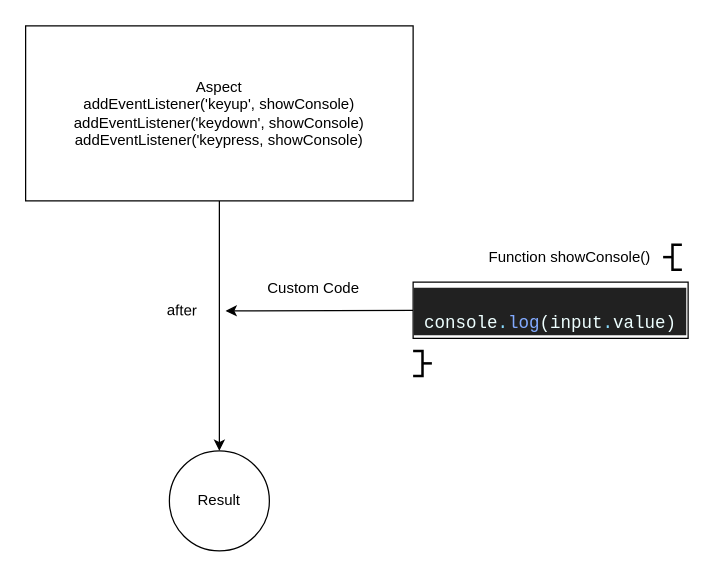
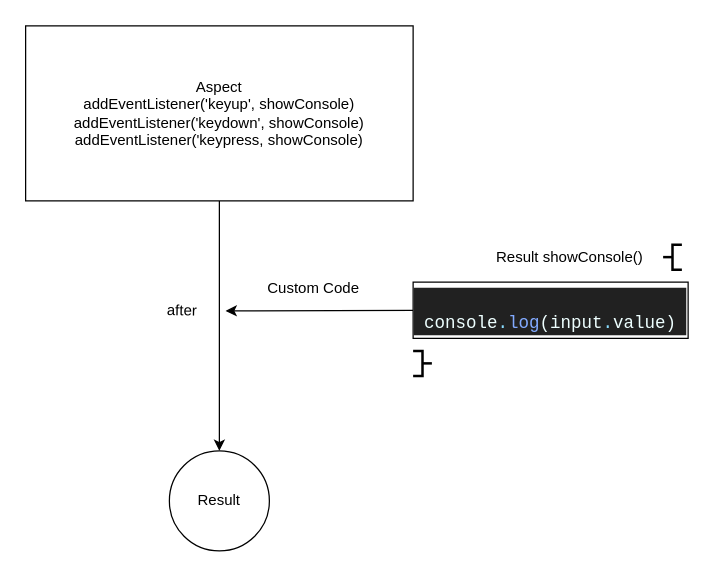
  <mxCell id="0" />
  <mxCell id="1" parent="0" />
  <mxCell id="2" value="Aspect&lt;br&gt;addEventListener('keyup', showConsole)&lt;br&gt;addEventListener('keydown', showConsole)&lt;br&gt;addEventListener('keypress, showConsole)" style="rounded=0;whiteSpace=wrap;html=1;rotation=0;" vertex="1" parent="1"><mxGeometry x="20" y="20" width="310" height="140" as="geometry" /></mxCell>
  <mxCell id="3" value="" style="endArrow=classic;html=1;exitX=0.5;exitY=1;exitDx=0;exitDy=0;" edge="1" parent="1" source="2"><mxGeometry width="50" height="50" relative="1" as="geometry"><mxPoint x="390" y="150" as="sourcePoint" /><mxPoint x="175" y="360" as="targetPoint" /></mxGeometry></mxCell>
  <mxCell id="4" value="" style="endArrow=classic;html=1;exitX=0;exitY=0.5;exitDx=0;exitDy=0;" edge="1" parent="1" source="6"><mxGeometry width="50" height="50" relative="1" as="geometry"><mxPoint x="320" y="200" as="sourcePoint" /><mxPoint x="180" y="248" as="targetPoint" /></mxGeometry></mxCell>
  <mxCell id="5" value="after" style="text;html=1;align=center;verticalAlign=middle;resizable=0;points=[];autosize=1;strokeColor=none;fillColor=none;rotation=1;" vertex="1" parent="1"><mxGeometry x="120" y="232.5" width="50" height="30" as="geometry" /></mxCell>
  <mxCell id="6" value="&lt;div style=&quot;color: rgb(238, 255, 255); background-color: rgb(33, 33, 33); font-family: Consolas, &amp;quot;Courier New&amp;quot;, monospace; font-size: 14px; line-height: 19px;&quot;&gt;&amp;nbsp; console&lt;span style=&quot;color: #89ddff;&quot;&gt;.&lt;/span&gt;&lt;span style=&quot;color: #82aaff;&quot;&gt;log&lt;/span&gt;(input&lt;span style=&quot;color: #89ddff;&quot;&gt;.&lt;/span&gt;value)&lt;/div&gt;" style="whiteSpace=wrap;html=1;rounded=0;" vertex="1" parent="1"><mxGeometry x="330" y="225" width="220" height="45" as="geometry" /></mxCell>
  <mxCell id="7" value="Custom Code" style="text;html=1;align=center;verticalAlign=middle;resizable=0;points=[];autosize=1;strokeColor=none;fillColor=none;" vertex="1" parent="1"><mxGeometry x="200" y="215" width="100" height="30" as="geometry" /></mxCell>
- <mxCell id="8" value="Function showConsole()" style="text;html=1;align=center;verticalAlign=middle;resizable=0;points=[];autosize=1;strokeColor=none;fillColor=none;" vertex="1" parent="1"><mxGeometry x="380" y="190" width="150" height="30" as="geometry" /></mxCell>
+ <mxCell id="8" value="Result showConsole()" style="text;html=1;align=center;verticalAlign=middle;resizable=0;points=[];autosize=1;strokeColor=none;fillColor=none;" vertex="1" parent="1"><mxGeometry x="380" y="190" width="150" height="30" as="geometry" /></mxCell>
  <mxCell id="9" value="" style="strokeWidth=2;html=1;shape=mxgraph.flowchart.annotation_2;align=left;labelPosition=right;pointerEvents=1;" vertex="1" parent="1"><mxGeometry x="530" y="195" width="15" height="20" as="geometry" /></mxCell>
  <mxCell id="10" value="" style="strokeWidth=2;html=1;shape=mxgraph.flowchart.annotation_2;align=left;labelPosition=right;pointerEvents=1;direction=west;" vertex="1" parent="1"><mxGeometry x="330" y="280" width="15" height="20" as="geometry" /></mxCell>
  <mxCell id="11" value="Result" style="ellipse;whiteSpace=wrap;html=1;" vertex="1" parent="1"><mxGeometry x="135" y="360" width="80" height="80" as="geometry" /></mxCell>
